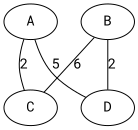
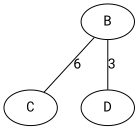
  graph {
    fontname="Roboto Mono"
    node [fontname="Roboto Mono"]
    edge [fontname="Roboto Mono"]
-   A
    C
    D
    B
-   A -- C [label=2]
-   A -- D [label=5]
    B -- C [label=6]
-   B -- D [label=2]
+   B -- D [label=3]
  }
